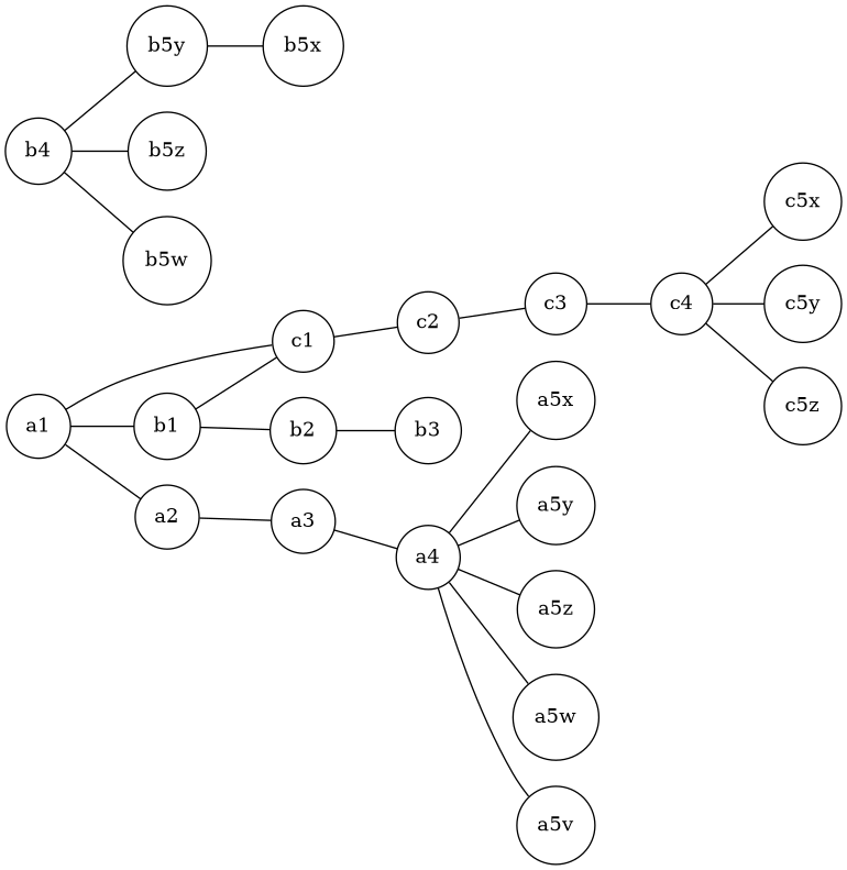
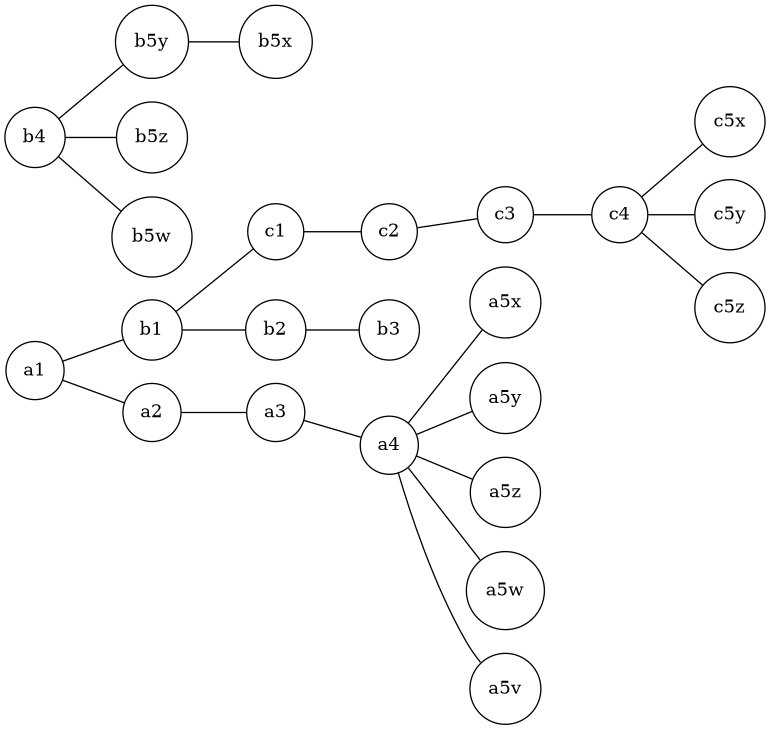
  graph {
    rankdir=LR
    node [fillcolor="#ffffffff" shape=circle style=filled]
    a1
    b1
    a2
    c1
    b2
    a3
    c2
    b3
    c3
    a4
    a5x
    a5y
    a5z
    a5w
    a5v
    b4
    b5y
    b5z
    b5w
    b5x
    c4
    c5x
    c5y
    c5z
    a1 -- b1
    a1 -- a2
    b1 -- c1
    b1 -- b2
    a2 -- a3
-   c1 -- a1
    c1 -- c2
    b2 -- b3
    a3 -- a4
    c2 -- c3
    c3 -- c4
    a4 -- a5x
    a4 -- a5y
    a4 -- a5z
    a4 -- a5w
    a4 -- a5v
    b4 -- b5y
    b4 -- b5z
    b4 -- b5w
    b5y -- b5x
    c4 -- c5x
    c4 -- c5y
    c4 -- c5z
  }
